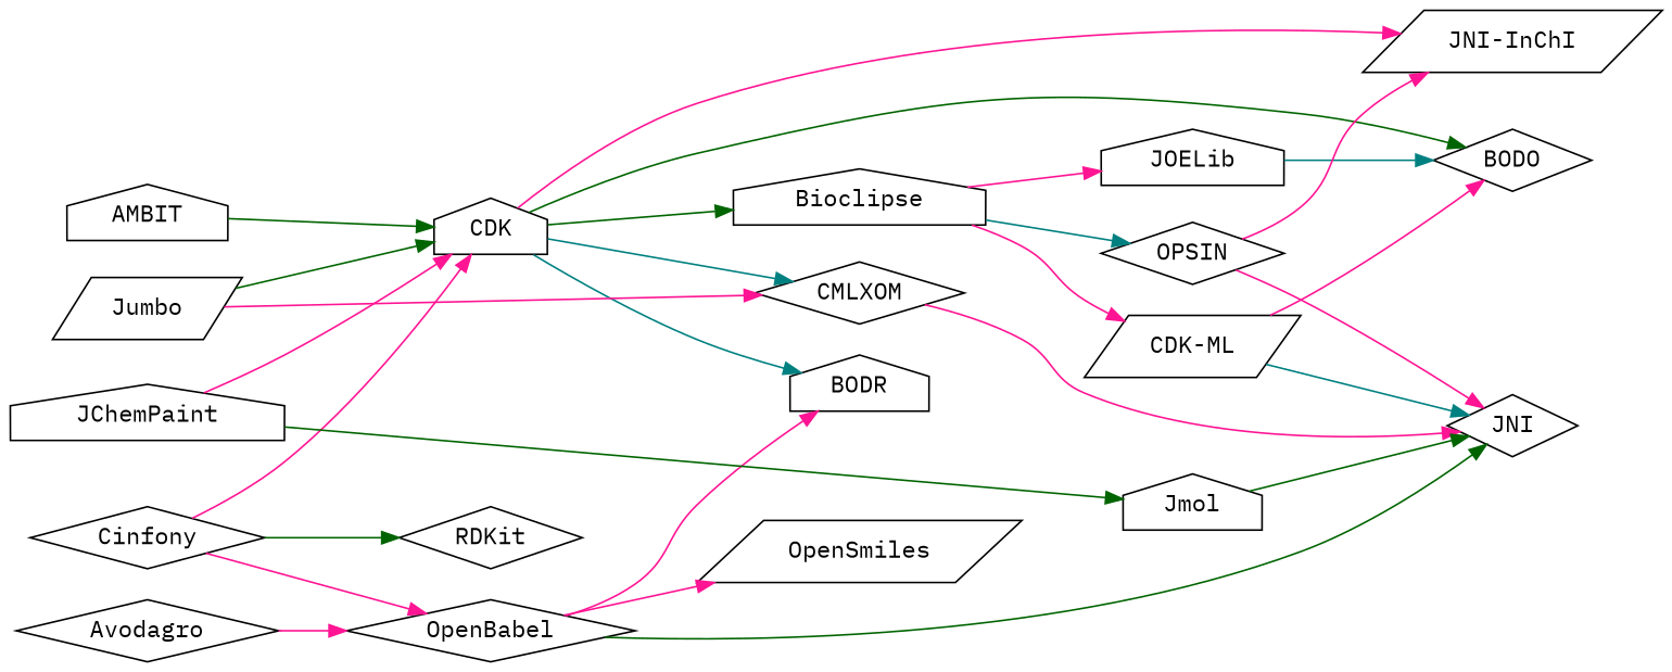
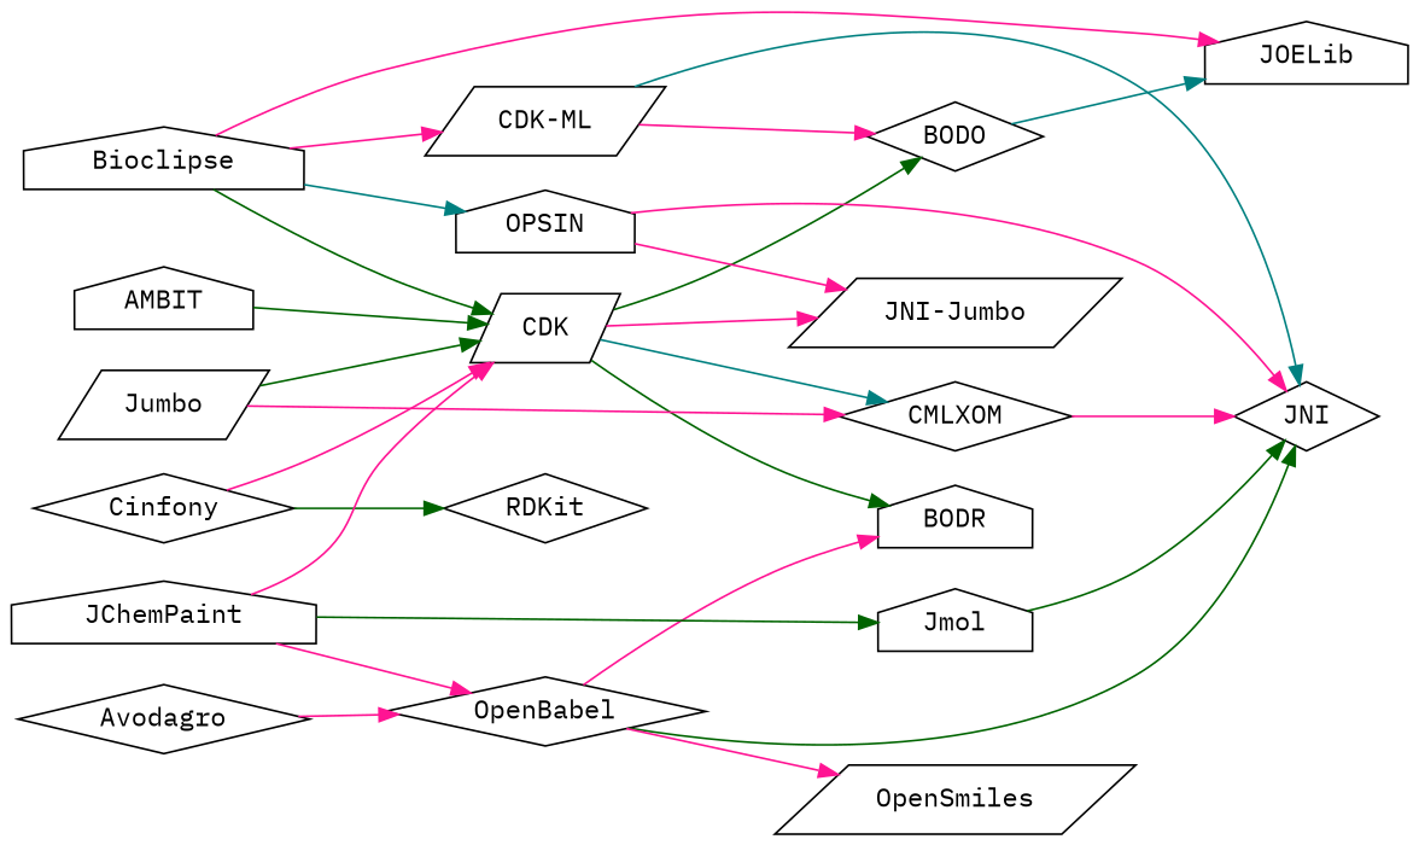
  digraph {
    fontname="IBM Plex Mono"
    rankdir=LR
    node [fontname="IBM Plex Mono" shape=diamond]
    edge [color=deeppink fontname="IBM Plex Mono"]
    n1 [label=AMBIT shape=house]
-   n2 [label=CDK shape=house]
+   n2 [label=CDK shape=parallelogram]
    n3 [label=BODO]
    n4 [label=BODR shape=house]
    n5 [label=CMLXOM]
-   n6 [label="JNI-InChI" shape=parallelogram]
+   n6 [label="JNI-Jumbo" shape=parallelogram]
    n7 [label=Avodagro]
    n8 [label=OpenBabel]
    n9 [label=JNI]
    n10 [label=OpenSmiles shape=parallelogram]
    n11 [label=Bioclipse shape=house]
    n12 [label=JOELib shape=house]
-   n13 [label=OPSIN]
+   n13 [label=OPSIN shape=house]
    n14 [label="CDK-ML" shape=parallelogram]
    n15 [label=Jmol shape=house]
    n16 [label=Cinfony]
    n17 [label=RDKit]
    n18 [label=JChemPaint shape=house]
    n19 [label=Jumbo shape=parallelogram]
    n1 -> n2 [color=darkgreen]
    n2 -> n3 [color=darkgreen]
-   n2 -> n4 [color=teal]
+   n2 -> n4 [color=darkgreen]
    n2 -> n5 [color=teal]
    n2 -> n6
    n5 -> n9
    n7 -> n8
    n8 -> n4
    n8 -> n9 [color=darkgreen]
    n8 -> n10
-   n2 -> n11 [color=darkgreen]
+   n11 -> n2 [color=darkgreen]
    n11 -> n12
    n11 -> n13 [color=teal]
    n11 -> n14
-   n12 -> n3 [color=teal]
+   n3 -> n12 [color=teal]
    n13 -> n6
    n13 -> n9
    n14 -> n3
    n14 -> n9 [color=teal]
    n15 -> n9 [color=darkgreen]
    n16 -> n2
-   n16 -> n8
+   n18 -> n8
    n16 -> n17 [color=darkgreen]
    n18 -> n2
    n18 -> n15 [color=darkgreen]
    n19 -> n2 [color=darkgreen]
    n19 -> n5
  }
